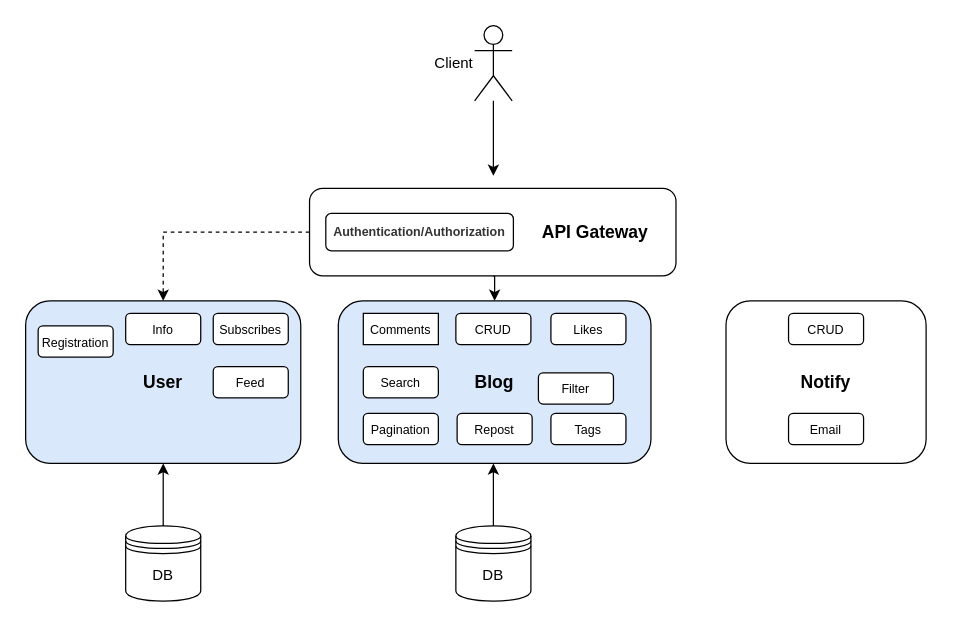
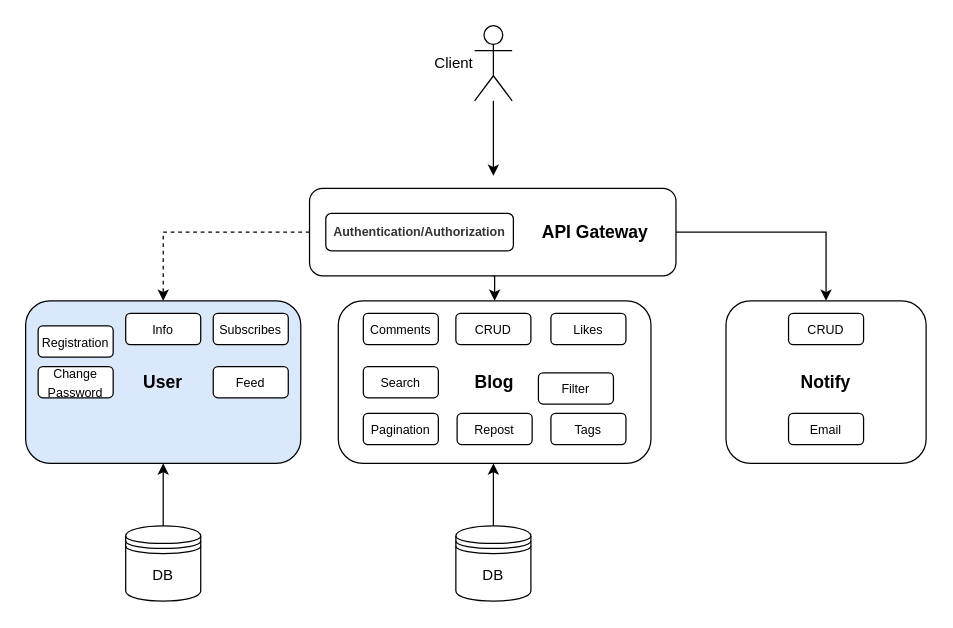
  <mxCell id="0" />
  <mxCell id="1" parent="0" />
  <mxCell id="2" style="edgeStyle=orthogonalEdgeStyle;rounded=0;orthogonalLoop=1;jettySize=auto;html=1;" edge="1" parent="1" source="3"><mxGeometry relative="1" as="geometry"><mxPoint x="394" y="140" as="targetPoint" /></mxGeometry></mxCell>
  <mxCell id="3" value="Client" style="shape=umlActor;verticalLabelPosition=middle;verticalAlign=middle;html=1;outlineConnect=0;labelPosition=left;align=right;" vertex="1" parent="1"><mxGeometry x="379" y="20" width="30" height="60" as="geometry" /></mxCell>
+ <mxCell id="4" style="edgeStyle=orthogonalEdgeStyle;rounded=0;orthogonalLoop=1;jettySize=auto;html=1;exitX=1;exitY=0.5;exitDx=0;exitDy=0;" edge="1" parent="1" source="6" target="11"><mxGeometry relative="1" as="geometry" /></mxCell>
  <mxCell id="5" style="edgeStyle=orthogonalEdgeStyle;rounded=0;orthogonalLoop=1;jettySize=auto;html=1;exitX=0.5;exitY=1;exitDx=0;exitDy=0;entryX=0.5;entryY=0;entryDx=0;entryDy=0;" edge="1" parent="1" source="6" target="10"><mxGeometry relative="1" as="geometry" /></mxCell>
  <mxCell id="6" value="&lt;b&gt;&lt;font style=&quot;font-size: 14px;&quot;&gt;API Gateway&lt;/font&gt;&lt;/b&gt;" style="rounded=1;whiteSpace=wrap;html=1;align=right;spacingRight=20;" vertex="1" parent="1"><mxGeometry x="247" y="150" width="293" height="70" as="geometry" /></mxCell>
  <mxCell id="7" style="edgeStyle=orthogonalEdgeStyle;rounded=0;orthogonalLoop=1;jettySize=auto;html=1;entryX=0.5;entryY=0;entryDx=0;entryDy=0;exitX=0;exitY=0.5;exitDx=0;exitDy=0;dashed=1;" edge="1" parent="1" source="6" target="9"><mxGeometry relative="1" as="geometry" /></mxCell>
  <mxCell id="8" value="&lt;font style=&quot;font-size: 10px;&quot;&gt;&lt;strong style=&quot;color: rgb(51, 51, 51); font-family: &amp;quot;YS Text&amp;quot;, Arial, Helvetica, &amp;quot;Arial Unicode MS&amp;quot;, sans-serif; text-align: start; background-color: rgb(255, 255, 255);&quot;&gt;Authentication/&lt;/strong&gt;&lt;strong style=&quot;color: rgb(51, 51, 51); font-family: &amp;quot;YS Text&amp;quot;, Arial, Helvetica, &amp;quot;Arial Unicode MS&amp;quot;, sans-serif; text-align: start; background-color: rgb(255, 255, 255);&quot;&gt;Authorization&lt;/strong&gt;&lt;/font&gt;" style="rounded=1;whiteSpace=wrap;html=1;" vertex="1" parent="1"><mxGeometry x="260" y="170" width="150" height="30" as="geometry" /></mxCell>
  <mxCell id="9" value="&lt;font style=&quot;font-size: 14px;&quot;&gt;&lt;b&gt;User&lt;/b&gt;&lt;/font&gt;" style="rounded=1;whiteSpace=wrap;html=1;labelPosition=center;verticalLabelPosition=middle;align=center;verticalAlign=middle;fillColor=#dae8fc;" vertex="1" parent="1"><mxGeometry x="20" y="240" width="220" height="130" as="geometry" /></mxCell>
- <mxCell id="10" value="&lt;font style=&quot;font-size: 14px;&quot;&gt;&lt;b&gt;Blog&lt;/b&gt;&lt;/font&gt;" style="rounded=1;whiteSpace=wrap;html=1;labelPosition=center;verticalLabelPosition=middle;align=center;verticalAlign=middle;fillColor=#dae8fc;" vertex="1" parent="1"><mxGeometry x="270" y="240" width="250" height="130" as="geometry" /></mxCell>
+ <mxCell id="10" value="&lt;font style=&quot;font-size: 14px;&quot;&gt;&lt;b&gt;Blog&lt;/b&gt;&lt;/font&gt;" style="rounded=1;whiteSpace=wrap;html=1;labelPosition=center;verticalLabelPosition=middle;align=center;verticalAlign=middle;" vertex="1" parent="1"><mxGeometry x="270" y="240" width="250" height="130" as="geometry" /></mxCell>
  <mxCell id="11" value="&lt;b&gt;&lt;font style=&quot;font-size: 14px;&quot;&gt;Notify&lt;/font&gt;&lt;/b&gt;" style="rounded=1;whiteSpace=wrap;html=1;labelPosition=center;verticalLabelPosition=middle;align=center;verticalAlign=middle;" vertex="1" parent="1"><mxGeometry x="580" y="240" width="160" height="130" as="geometry" /></mxCell>
  <mxCell id="12" style="edgeStyle=orthogonalEdgeStyle;rounded=0;orthogonalLoop=1;jettySize=auto;html=1;exitX=0.5;exitY=0;exitDx=0;exitDy=0;entryX=0.5;entryY=1;entryDx=0;entryDy=0;" edge="1" parent="1" source="13" target="9"><mxGeometry relative="1" as="geometry" /></mxCell>
  <mxCell id="13" value="DB" style="shape=datastore;whiteSpace=wrap;html=1;" vertex="1" parent="1"><mxGeometry x="100" y="420" width="60" height="60" as="geometry" /></mxCell>
  <mxCell id="14" value="DB" style="shape=datastore;whiteSpace=wrap;html=1;" vertex="1" parent="1"><mxGeometry x="364" y="420" width="60" height="60" as="geometry" /></mxCell>
  <mxCell id="15" value="" style="edgeStyle=orthogonalEdgeStyle;rounded=0;orthogonalLoop=1;jettySize=auto;html=1;" edge="1" source="14" parent="1"><mxGeometry relative="1" as="geometry"><mxPoint x="394" y="370" as="targetPoint" /></mxGeometry></mxCell>
  <mxCell id="16" value="&lt;font style=&quot;font-size: 10px;&quot;&gt;Registration&lt;/font&gt;" style="rounded=1;whiteSpace=wrap;html=1;" vertex="1" parent="1"><mxGeometry x="30" y="260" width="60" height="25" as="geometry" /></mxCell>
  <mxCell id="17" value="&lt;span style=&quot;font-size: 10px;&quot;&gt;Info&lt;/span&gt;" style="rounded=1;whiteSpace=wrap;html=1;" vertex="1" parent="1"><mxGeometry x="100" y="250" width="60" height="25" as="geometry" /></mxCell>
  <mxCell id="18" value="&lt;span style=&quot;font-size: 10px;&quot;&gt;Subscribes&lt;/span&gt;" style="rounded=1;whiteSpace=wrap;html=1;" vertex="1" parent="1"><mxGeometry x="170" y="250" width="60" height="25" as="geometry" /></mxCell>
+ <mxCell id="19" value="&lt;font style=&quot;font-size: 10px;&quot;&gt;Change Password&lt;/font&gt;" style="rounded=1;whiteSpace=wrap;html=1;" vertex="1" parent="1"><mxGeometry x="30" y="292.5" width="60" height="25" as="geometry" /></mxCell>
  <mxCell id="20" value="&lt;span style=&quot;font-size: 10px;&quot;&gt;CRUD&lt;/span&gt;" style="rounded=1;whiteSpace=wrap;html=1;" vertex="1" parent="1"><mxGeometry x="364" y="250" width="60" height="25" as="geometry" /></mxCell>
  <mxCell id="21" value="&lt;span style=&quot;font-size: 10px;&quot;&gt;CRUD&lt;/span&gt;" style="rounded=1;whiteSpace=wrap;html=1;" vertex="1" parent="1"><mxGeometry x="630" y="250" width="60" height="25" as="geometry" /></mxCell>
- <mxCell id="22" value="&lt;span style=&quot;font-size: 10px;&quot;&gt;Comments&lt;br&gt;&lt;/span&gt;" style="whiteSpace=wrap;html=1;rounded=0;" vertex="1" parent="1"><mxGeometry x="290" y="250" width="60" height="25" as="geometry" /></mxCell>
+ <mxCell id="22" value="&lt;span style=&quot;font-size: 10px;&quot;&gt;Comments&lt;br&gt;&lt;/span&gt;" style="rounded=1;whiteSpace=wrap;html=1;" vertex="1" parent="1"><mxGeometry x="290" y="250" width="60" height="25" as="geometry" /></mxCell>
  <mxCell id="23" value="&lt;span style=&quot;font-size: 10px;&quot;&gt;Likes&lt;br&gt;&lt;/span&gt;" style="rounded=1;whiteSpace=wrap;html=1;" vertex="1" parent="1"><mxGeometry x="440" y="250" width="60" height="25" as="geometry" /></mxCell>
  <mxCell id="24" value="&lt;span style=&quot;font-size: 10px;&quot;&gt;Search&lt;br&gt;&lt;/span&gt;" style="rounded=1;whiteSpace=wrap;html=1;" vertex="1" parent="1"><mxGeometry x="290" y="292.5" width="60" height="25" as="geometry" /></mxCell>
  <mxCell id="25" value="&lt;span style=&quot;font-size: 10px;&quot;&gt;Filter&lt;br&gt;&lt;/span&gt;" style="rounded=1;whiteSpace=wrap;html=1;" vertex="1" parent="1"><mxGeometry x="430" y="297.5" width="60" height="25" as="geometry" /></mxCell>
  <mxCell id="26" value="&lt;font style=&quot;font-size: 10px;&quot;&gt;Feed&lt;/font&gt;" style="rounded=1;whiteSpace=wrap;html=1;" vertex="1" parent="1"><mxGeometry x="170" y="292.5" width="60" height="25" as="geometry" /></mxCell>
  <mxCell id="27" value="&lt;span style=&quot;font-size: 10px;&quot;&gt;Pagination&lt;br&gt;&lt;/span&gt;" style="rounded=1;whiteSpace=wrap;html=1;" vertex="1" parent="1"><mxGeometry x="290" y="330" width="60" height="25" as="geometry" /></mxCell>
  <mxCell id="28" value="&lt;span style=&quot;font-size: 10px;&quot;&gt;Email&lt;br&gt;&lt;/span&gt;" style="rounded=1;whiteSpace=wrap;html=1;" vertex="1" parent="1"><mxGeometry x="630" y="330" width="60" height="25" as="geometry" /></mxCell>
  <mxCell id="29" value="&lt;span style=&quot;font-size: 10px;&quot;&gt;Tags&lt;br&gt;&lt;/span&gt;" style="rounded=1;whiteSpace=wrap;html=1;" vertex="1" parent="1"><mxGeometry x="440" y="330" width="60" height="25" as="geometry" /></mxCell>
  <mxCell id="30" value="&lt;span style=&quot;font-size: 10px;&quot;&gt;Repost&lt;br&gt;&lt;/span&gt;" style="rounded=1;whiteSpace=wrap;html=1;" vertex="1" parent="1"><mxGeometry x="365" y="330" width="60" height="25" as="geometry" /></mxCell>
